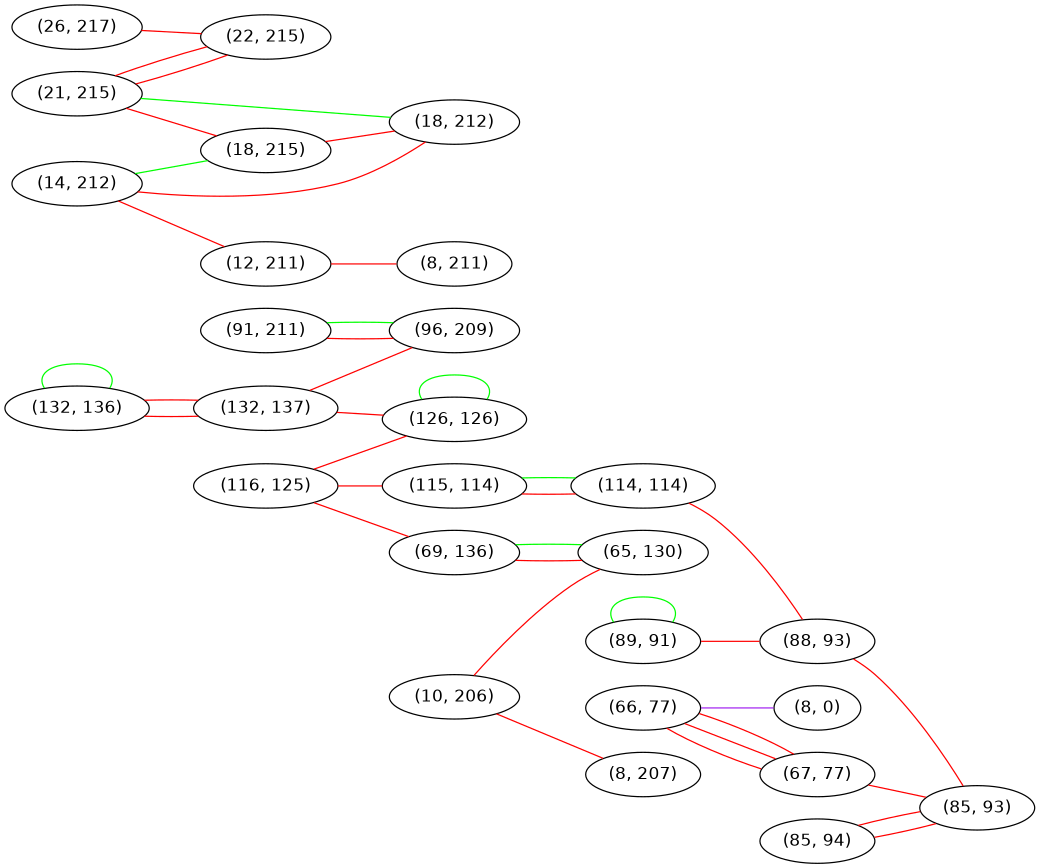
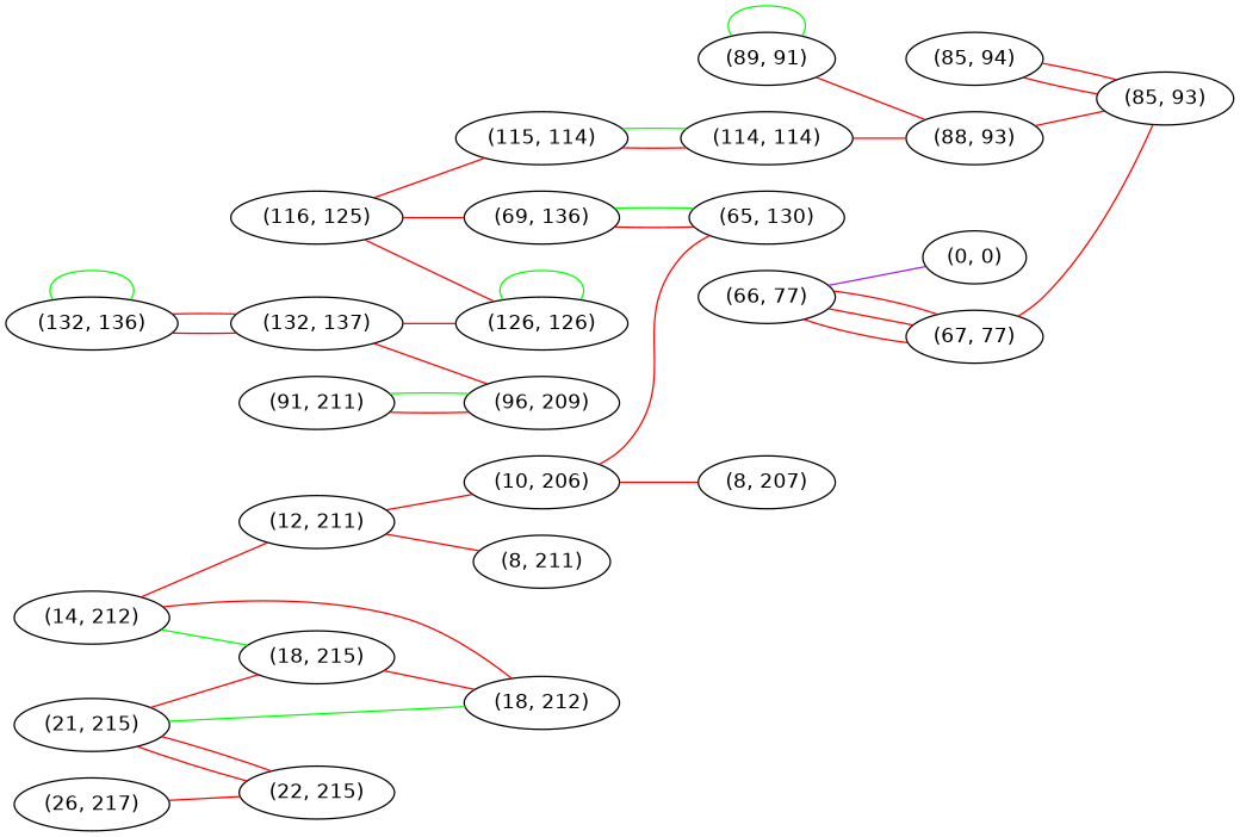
  graph {
    fontname="DejaVu Sans"
    rankdir=LR
    node [fontname="DejaVu Sans"]
    edge [color=red fontname="DejaVu Sans" weight=1]
    "(132, 136)"
    "(132, 137)"
    "(126, 126)"
    "(96, 209)"
    "(21, 215)"
    "(22, 215)"
    "(18, 215)"
    "(18, 212)"
    "(116, 125)"
    "(115, 114)"
    "(69, 136)"
    "(114, 114)"
    n13 [label="(65, 130)"]
    "(89, 91)"
    "(88, 93)"
    "(85, 93)"
    "(14, 212)"
    "(12, 211)"
    "(10, 206)"
    "(8, 211)"
    "(8, 207)"
    "(66, 77)"
-   "(0, 0)" [label="(8, 0)"]
+   "(0, 0)"
    "(67, 77)"
    "(26, 217)"
    "(91, 211)"
    "(85, 94)"
    "(132, 136)" -- "(132, 136)" [color=green weight=2]
    "(132, 136)" -- "(132, 137)"
    "(132, 136)" -- "(132, 137)"
    "(132, 137)" -- "(126, 126)"
    "(132, 137)" -- "(96, 209)"
    "(126, 126)" -- "(126, 126)" [color=green weight=2]
    "(21, 215)" -- "(22, 215)"
    "(21, 215)" -- "(22, 215)"
    "(21, 215)" -- "(18, 215)"
    "(21, 215)" -- "(18, 212)" [color=green weight=2]
    "(18, 215)" -- "(18, 212)"
    "(116, 125)" -- "(126, 126)"
    "(116, 125)" -- "(115, 114)"
    "(116, 125)" -- "(69, 136)"
    "(115, 114)" -- "(114, 114)"
    "(115, 114)" -- "(114, 114)" [color=green weight=2]
    "(69, 136)" -- n13
    "(69, 136)" -- n13 [color=green weight=2]
    "(114, 114)" -- "(88, 93)"
    "(89, 91)" -- "(89, 91)" [color=green weight=2]
    "(89, 91)" -- "(88, 93)"
    "(88, 93)" -- "(85, 93)"
    "(14, 212)" -- "(18, 215)" [color=green weight=2]
    "(14, 212)" -- "(18, 212)"
    "(14, 212)" -- "(12, 211)"
+   "(12, 211)" -- "(10, 206)"
    "(12, 211)" -- "(8, 211)"
    "(10, 206)" -- n13
    "(10, 206)" -- "(8, 207)"
    "(66, 77)" -- "(0, 0)" [color=purple weight=4]
    "(66, 77)" -- "(67, 77)"
    "(66, 77)" -- "(67, 77)"
    "(66, 77)" -- "(67, 77)"
    "(67, 77)" -- "(85, 93)"
    "(26, 217)" -- "(22, 215)"
    "(91, 211)" -- "(96, 209)"
    "(91, 211)" -- "(96, 209)" [color=green weight=2]
    "(85, 94)" -- "(85, 93)"
    "(85, 94)" -- "(85, 93)"
  }
